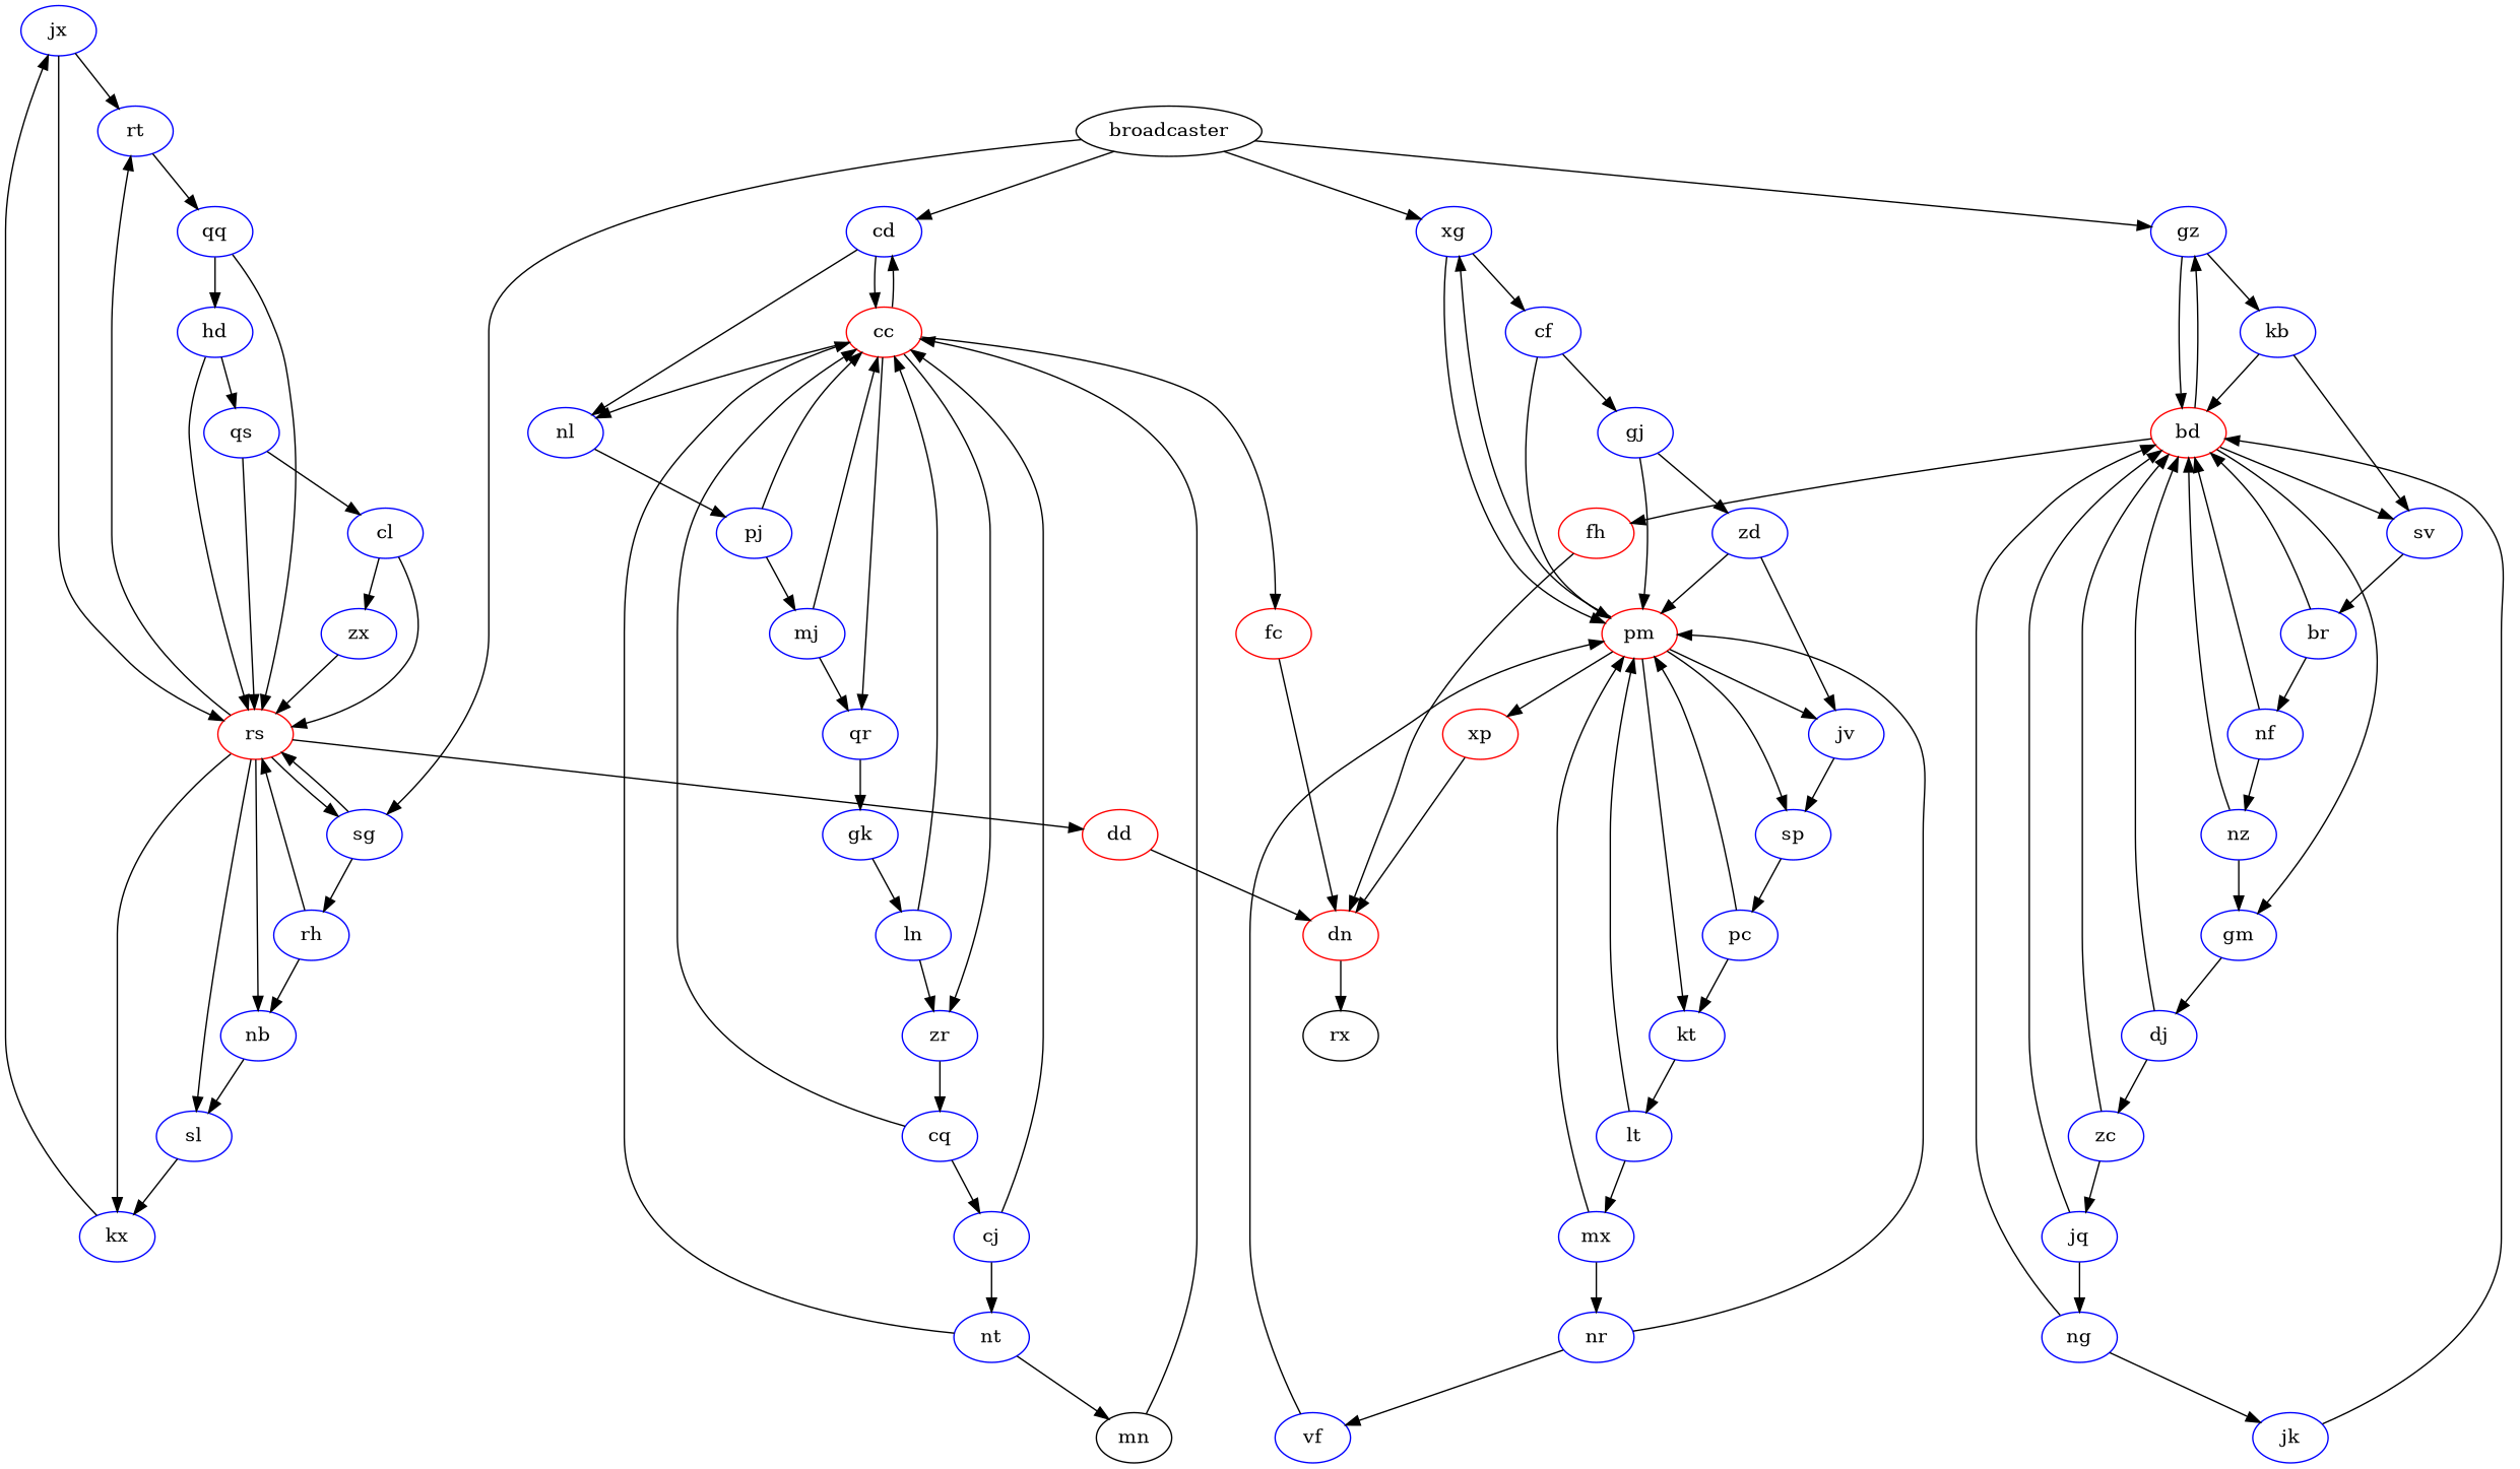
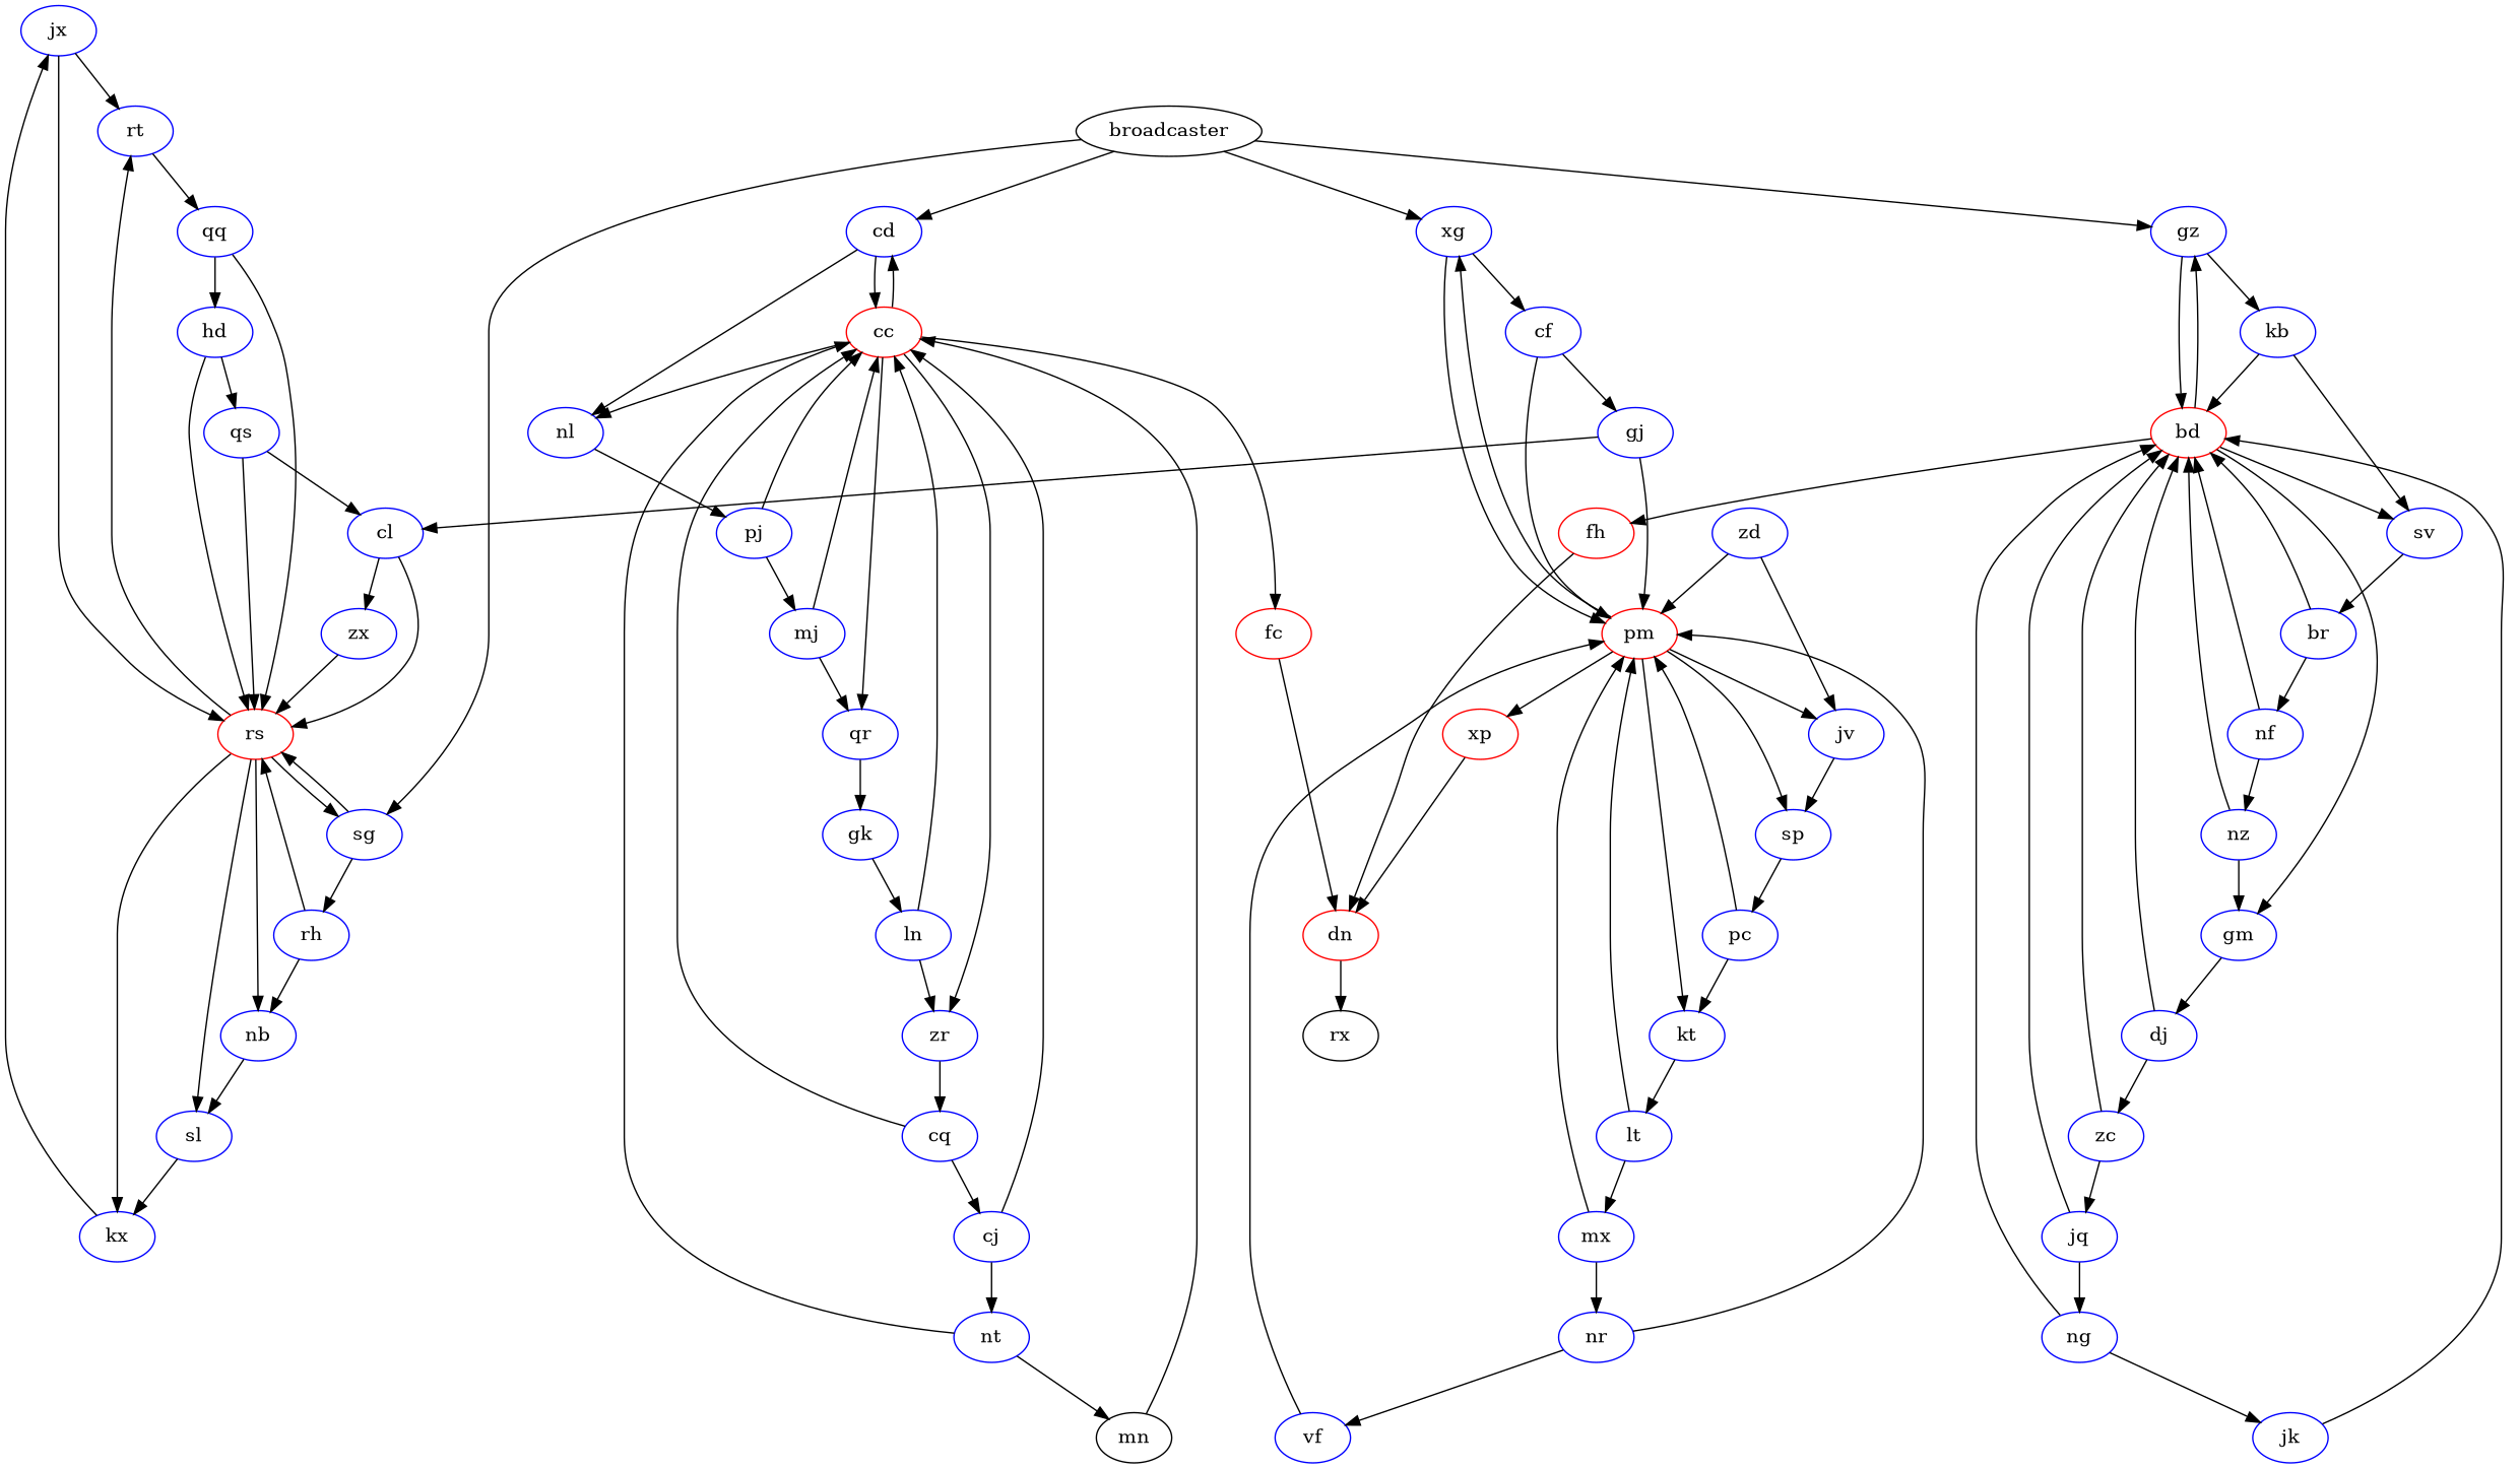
  digraph {
    node [color=blue]
    jx
    rt
    rs [color=red]
    qq
    sg
-   dd [color=red]
    nb
    sl
    kx
    hd
    rh
    dn [color=red]
    cc [color=red]
    cd
    fc [color=red]
    qr
    nl
    zr
    gk
    pj
    ln
    cq
    rx [color=""]
    mj
    cj
    qs
    cl
    zx
    nt
    mx
    nr
    pm [color=red]
    vf
    jv
    sp
    kt
    xg
    xp [color=red]
    pc
    lt
    cf
    mn [color=black]
    bd [color=red]
    dj
    zc
    gz
    gm
    fh [color=red]
    sv
    jq
    kb
    br
    ng
    broadcaster [color=""]
    gj
    nf
    nz
    jk
    zd
    jx -> rt
    jx -> rs
    rt -> qq
    rs -> rt
    rs -> sg
-   rs -> dd
    rs -> nb
    rs -> sl
    rs -> kx
    qq -> rs
    qq -> hd
    sg -> rs
    sg -> rh
-   dd -> dn
    nb -> sl
    sl -> kx
    kx -> jx
    hd -> rs
    hd -> qs
    rh -> rs
    rh -> nb
    dn -> rx
    cc -> cd
    cc -> fc
    cc -> qr
    cc -> nl
    cc -> zr
    cd -> cc
    cd -> nl
    fc -> dn
    qr -> gk
    nl -> pj
    zr -> cq
    gk -> ln
    pj -> cc
    pj -> mj
    ln -> cc
    ln -> zr
    cq -> cc
    cq -> cj
    mj -> cc
    mj -> qr
    cj -> cc
    cj -> nt
    qs -> rs
    qs -> cl
    cl -> rs
    cl -> zx
    zx -> rs
    nt -> cc
    nt -> mn
    mx -> nr
    mx -> pm
    nr -> pm
    nr -> vf
    pm -> jv
    pm -> sp
    pm -> kt
    pm -> xg
    pm -> xp
    vf -> pm
    jv -> sp
    sp -> pc
    kt -> lt
    xg -> pm
    xg -> cf
    xp -> dn
    pc -> pm
    pc -> kt
    lt -> mx
    lt -> pm
    cf -> pm
    cf -> gj
    mn -> cc
    bd -> gz
    bd -> gm
    bd -> fh
    bd -> sv
    dj -> bd
    dj -> zc
    zc -> bd
    zc -> jq
    gz -> bd
    gz -> kb
    gm -> dj
    fh -> dn
    sv -> br
    jq -> bd
    jq -> ng
    kb -> bd
    kb -> sv
    br -> bd
    br -> nf
    ng -> bd
    ng -> jk
    broadcaster -> sg
    broadcaster -> cd
    broadcaster -> xg
    broadcaster -> gz
    gj -> pm
-   gj -> zd
+   gj -> cl
    nf -> bd
    nf -> nz
    nz -> bd
    nz -> gm
    jk -> bd
    zd -> pm
    zd -> jv
  }
